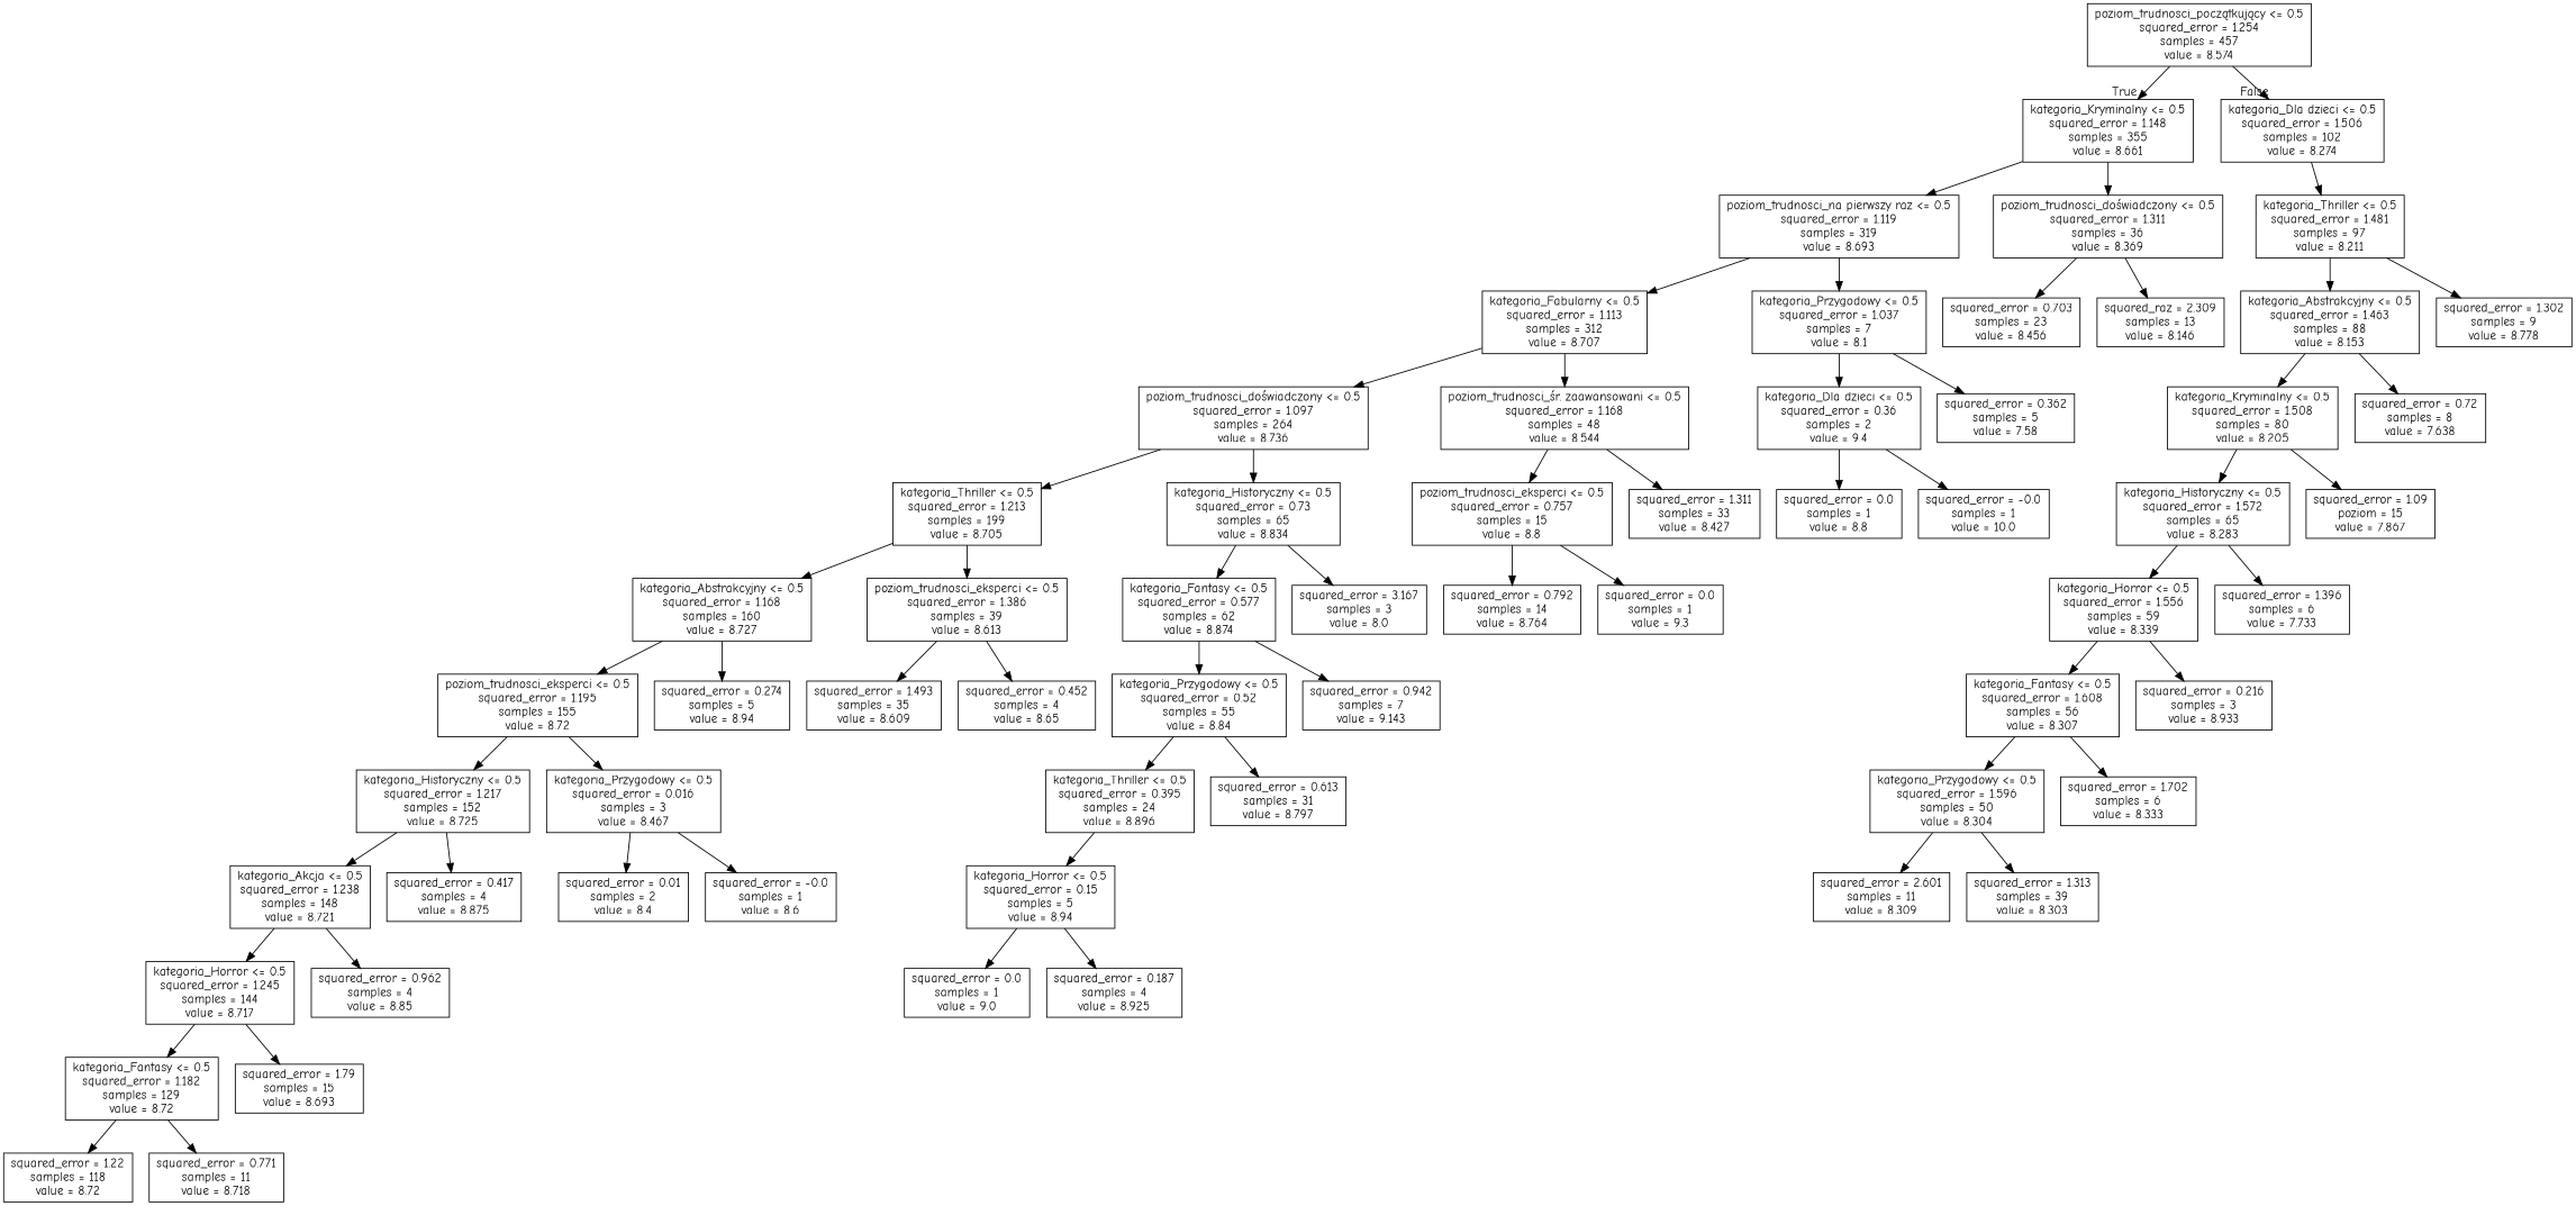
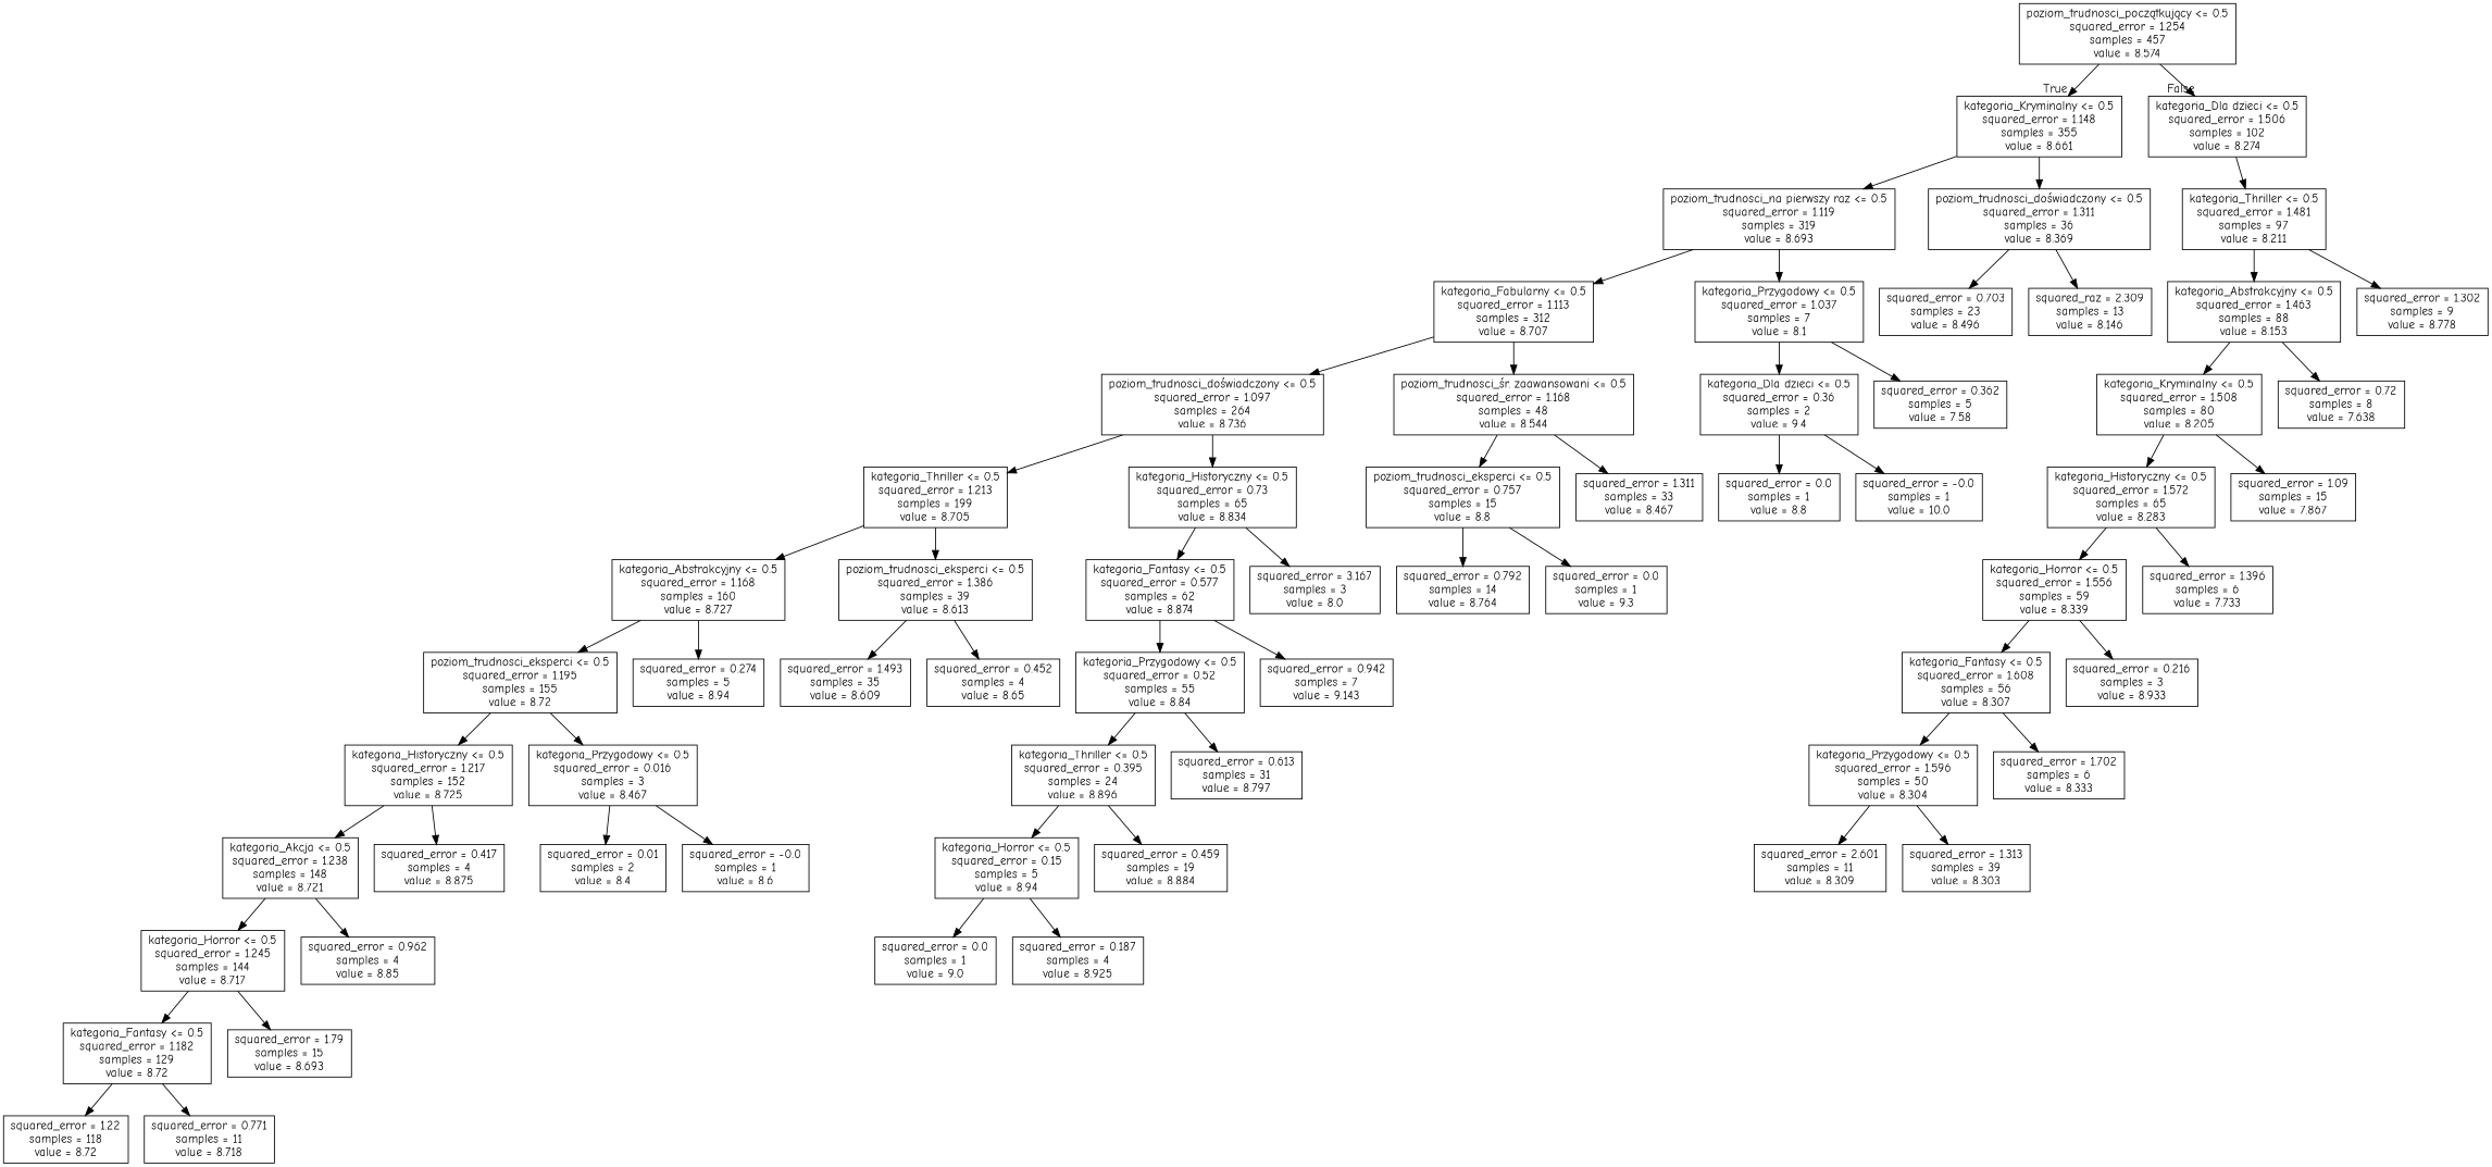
  digraph {
    fontname="Comic Neue"
    node [fontname="Comic Neue" shape=box]
    edge [fontname="Comic Neue"]
    n1 [label="poziom_trudnosci_początkujący <= 0.5\nsquared_error = 1.254\nsamples = 457\nvalue = 8.574"]
    n2 [label="kategoria_Kryminalny <= 0.5\nsquared_error = 1.148\nsamples = 355\nvalue = 8.661"]
    n3 [label="kategoria_Dla dzieci <= 0.5\nsquared_error = 1.506\nsamples = 102\nvalue = 8.274"]
    n4 [label="poziom_trudnosci_na pierwszy raz <= 0.5\nsquared_error = 1.119\nsamples = 319\nvalue = 8.693"]
    n5 [label="poziom_trudnosci_doświadczony <= 0.5\nsquared_error = 1.311\nsamples = 36\nvalue = 8.369"]
    n6 [label="kategoria_Thriller <= 0.5\nsquared_error = 1.481\nsamples = 97\nvalue = 8.211"]
    n7 [label="kategoria_Fabularny <= 0.5\nsquared_error = 1.113\nsamples = 312\nvalue = 8.707"]
    n8 [label="kategoria_Przygodowy <= 0.5\nsquared_error = 1.037\nsamples = 7\nvalue = 8.1"]
-   n9 [label="squared_error = 0.703\nsamples = 23\nvalue = 8.456"]
+   n9 [label="squared_error = 0.703\nsamples = 23\nvalue = 8.496"]
    n10 [label="squared_raz = 2.309\nsamples = 13\nvalue = 8.146"]
    n11 [label="poziom_trudnosci_doświadczony <= 0.5\nsquared_error = 1.097\nsamples = 264\nvalue = 8.736"]
    n12 [label="poziom_trudnosci_śr. zaawansowani <= 0.5\nsquared_error = 1.168\nsamples = 48\nvalue = 8.544"]
    n13 [label="kategoria_Dla dzieci <= 0.5\nsquared_error = 0.36\nsamples = 2\nvalue = 9.4"]
    n14 [label="squared_error = 0.362\nsamples = 5\nvalue = 7.58"]
    n15 [label="kategoria_Thriller <= 0.5\nsquared_error = 1.213\nsamples = 199\nvalue = 8.705"]
    n16 [label="kategoria_Historyczny <= 0.5\nsquared_error = 0.73\nsamples = 65\nvalue = 8.834"]
    n17 [label="poziom_trudnosci_eksperci <= 0.5\nsquared_error = 0.757\nsamples = 15\nvalue = 8.8"]
-   n18 [label="squared_error = 1.311\nsamples = 33\nvalue = 8.427"]
+   n18 [label="squared_error = 1.311\nsamples = 33\nvalue = 8.467"]
    n19 [label="kategoria_Abstrakcyjny <= 0.5\nsquared_error = 1.168\nsamples = 160\nvalue = 8.727"]
    n20 [label="poziom_trudnosci_eksperci <= 0.5\nsquared_error = 1.386\nsamples = 39\nvalue = 8.613"]
    n21 [label="kategoria_Fantasy <= 0.5\nsquared_error = 0.577\nsamples = 62\nvalue = 8.874"]
    n22 [label="squared_error = 3.167\nsamples = 3\nvalue = 8.0"]
    n23 [label="poziom_trudnosci_eksperci <= 0.5\nsquared_error = 1.195\nsamples = 155\nvalue = 8.72"]
    n24 [label="squared_error = 0.274\nsamples = 5\nvalue = 8.94"]
    n25 [label="squared_error = 1.493\nsamples = 35\nvalue = 8.609"]
    n26 [label="squared_error = 0.452\nsamples = 4\nvalue = 8.65"]
    n27 [label="kategoria_Historyczny <= 0.5\nsquared_error = 1.217\nsamples = 152\nvalue = 8.725"]
    n28 [label="kategoria_Przygodowy <= 0.5\nsquared_error = 0.016\nsamples = 3\nvalue = 8.467"]
    n29 [label="kategoria_Akcja <= 0.5\nsquared_error = 1.238\nsamples = 148\nvalue = 8.721"]
    n30 [label="squared_error = 0.417\nsamples = 4\nvalue = 8.875"]
    n31 [label="squared_error = 0.01\nsamples = 2\nvalue = 8.4"]
    n32 [label="squared_error = -0.0\nsamples = 1\nvalue = 8.6"]
    n33 [label="kategoria_Horror <= 0.5\nsquared_error = 1.245\nsamples = 144\nvalue = 8.717"]
    n34 [label="squared_error = 0.962\nsamples = 4\nvalue = 8.85"]
    n35 [label="kategoria_Fantasy <= 0.5\nsquared_error = 1.182\nsamples = 129\nvalue = 8.72"]
    n36 [label="squared_error = 1.79\nsamples = 15\nvalue = 8.693"]
    n37 [label="squared_error = 1.22\nsamples = 118\nvalue = 8.72"]
    n38 [label="squared_error = 0.771\nsamples = 11\nvalue = 8.718"]
    n39 [label="kategoria_Przygodowy <= 0.5\nsquared_error = 0.52\nsamples = 55\nvalue = 8.84"]
    n40 [label="squared_error = 0.942\nsamples = 7\nvalue = 9.143"]
    n41 [label="kategoria_Thriller <= 0.5\nsquared_error = 0.395\nsamples = 24\nvalue = 8.896"]
    n42 [label="squared_error = 0.613\nsamples = 31\nvalue = 8.797"]
    n43 [label="kategoria_Horror <= 0.5\nsquared_error = 0.15\nsamples = 5\nvalue = 8.94"]
+   n44 [label="squared_error = 0.459\nsamples = 19\nvalue = 8.884"]
    n45 [label="squared_error = 0.0\nsamples = 1\nvalue = 9.0"]
    n46 [label="squared_error = 0.187\nsamples = 4\nvalue = 8.925"]
    n47 [label="squared_error = 0.792\nsamples = 14\nvalue = 8.764"]
    n48 [label="squared_error = 0.0\nsamples = 1\nvalue = 9.3"]
    n49 [label="squared_error = 0.0\nsamples = 1\nvalue = 8.8"]
    n50 [label="squared_error = -0.0\nsamples = 1\nvalue = 10.0"]
    n51 [label="kategoria_Abstrakcyjny <= 0.5\nsquared_error = 1.463\nsamples = 88\nvalue = 8.153"]
    n52 [label="squared_error = 1.302\nsamples = 9\nvalue = 8.778"]
    n53 [label="kategoria_Kryminalny <= 0.5\nsquared_error = 1.508\nsamples = 80\nvalue = 8.205"]
    n54 [label="squared_error = 0.72\nsamples = 8\nvalue = 7.638"]
    n55 [label="kategoria_Historyczny <= 0.5\nsquared_error = 1.572\nsamples = 65\nvalue = 8.283"]
-   n56 [label="squared_error = 1.09\npoziom = 15\nvalue = 7.867"]
+   n56 [label="squared_error = 1.09\nsamples = 15\nvalue = 7.867"]
    n57 [label="kategoria_Horror <= 0.5\nsquared_error = 1.556\nsamples = 59\nvalue = 8.339"]
    n58 [label="squared_error = 1.396\nsamples = 6\nvalue = 7.733"]
    n59 [label="kategoria_Fantasy <= 0.5\nsquared_error = 1.608\nsamples = 56\nvalue = 8.307"]
    n60 [label="squared_error = 0.216\nsamples = 3\nvalue = 8.933"]
    n61 [label="kategoria_Przygodowy <= 0.5\nsquared_error = 1.596\nsamples = 50\nvalue = 8.304"]
    n62 [label="squared_error = 1.702\nsamples = 6\nvalue = 8.333"]
    n63 [label="squared_error = 2.601\nsamples = 11\nvalue = 8.309"]
    n64 [label="squared_error = 1.313\nsamples = 39\nvalue = 8.303"]
    n1 -> n2 [headlabel=True labelangle=45 labeldistance=2.5]
    n1 -> n3 [headlabel=False labelangle=-45 labeldistance=2.5]
    n2 -> n4
    n2 -> n5
    n3 -> n6
    n4 -> n7
    n4 -> n8
    n5 -> n9
    n5 -> n10
    n6 -> n51
    n6 -> n52
    n7 -> n11
    n7 -> n12
    n8 -> n13
    n8 -> n14
    n11 -> n15
    n11 -> n16
    n12 -> n17
    n12 -> n18
    n13 -> n49
    n13 -> n50
    n15 -> n19
    n15 -> n20
    n16 -> n21
    n16 -> n22
    n17 -> n47
    n17 -> n48
    n19 -> n23
    n19 -> n24
    n20 -> n25
    n20 -> n26
    n21 -> n39
    n21 -> n40
    n23 -> n27
    n23 -> n28
    n27 -> n29
    n27 -> n30
    n28 -> n31
    n28 -> n32
    n29 -> n33
    n29 -> n34
    n33 -> n35
    n33 -> n36
    n35 -> n37
    n35 -> n38
    n39 -> n41
    n39 -> n42
    n41 -> n43
+   n41 -> n44
    n43 -> n45
    n43 -> n46
    n51 -> n53
    n51 -> n54
    n53 -> n55
    n53 -> n56
    n55 -> n57
    n55 -> n58
    n57 -> n59
    n57 -> n60
    n59 -> n61
    n59 -> n62
    n61 -> n63
    n61 -> n64
  }
